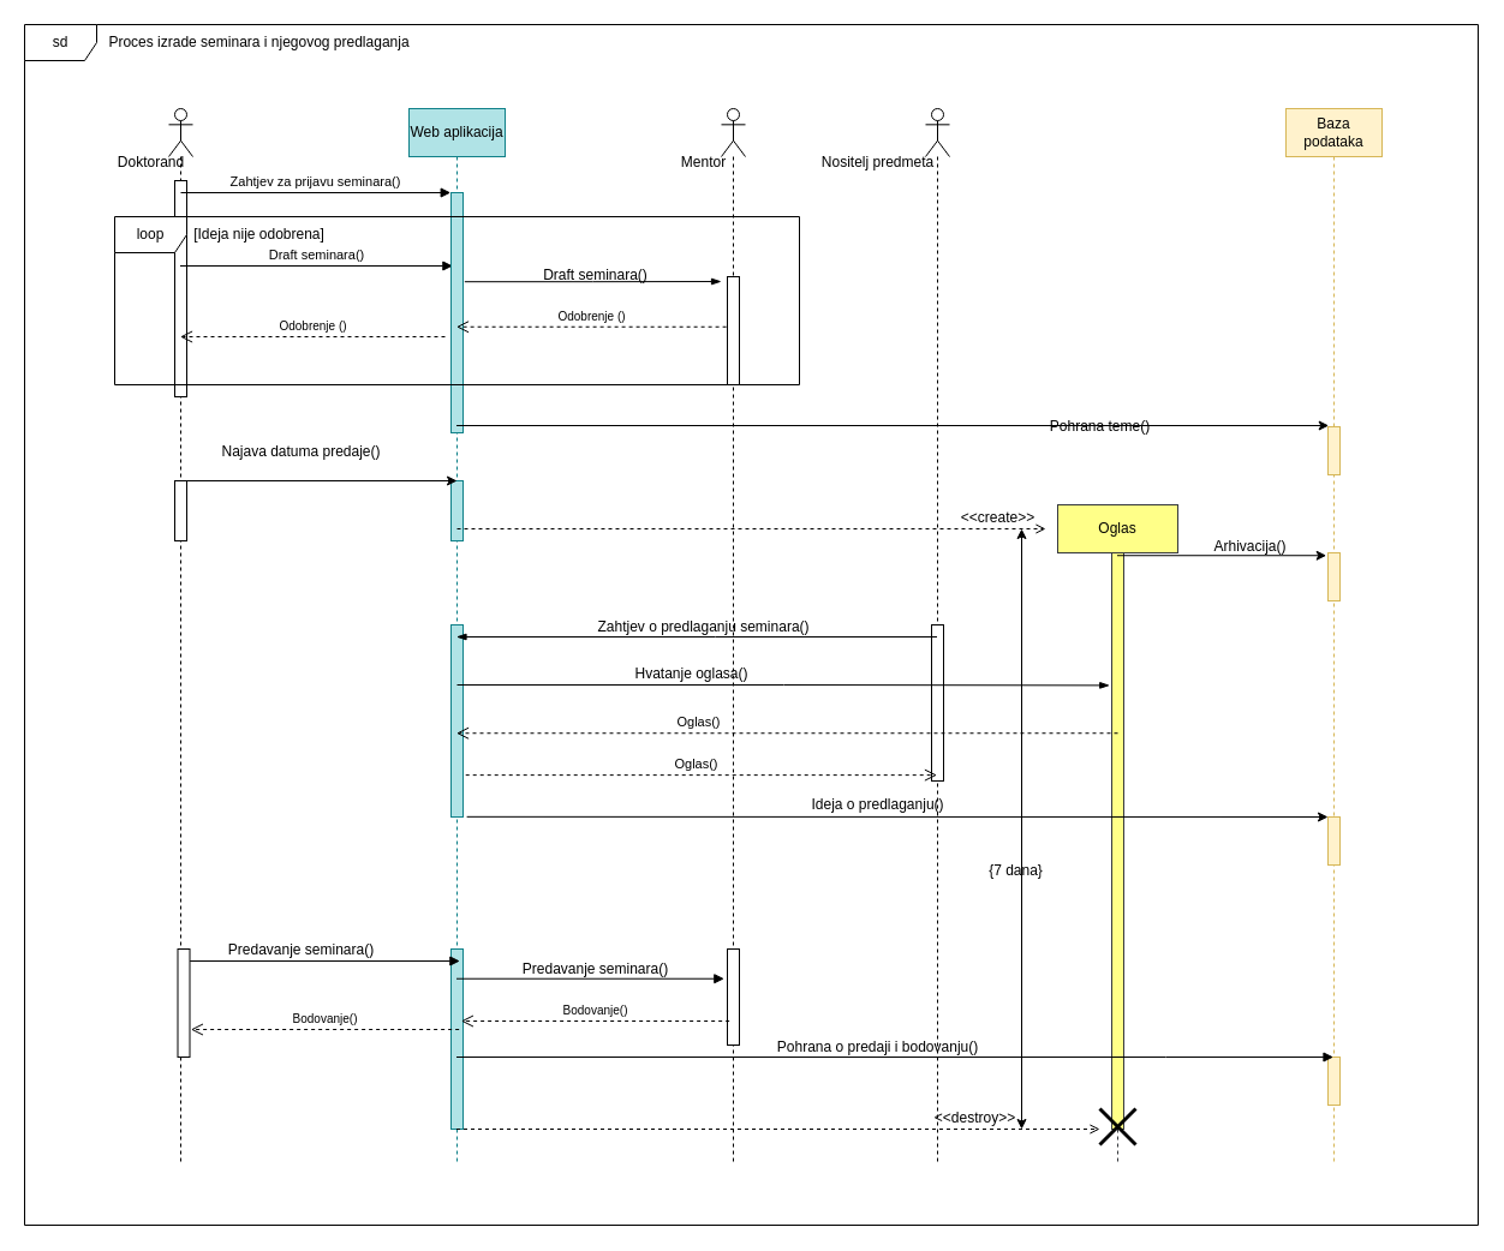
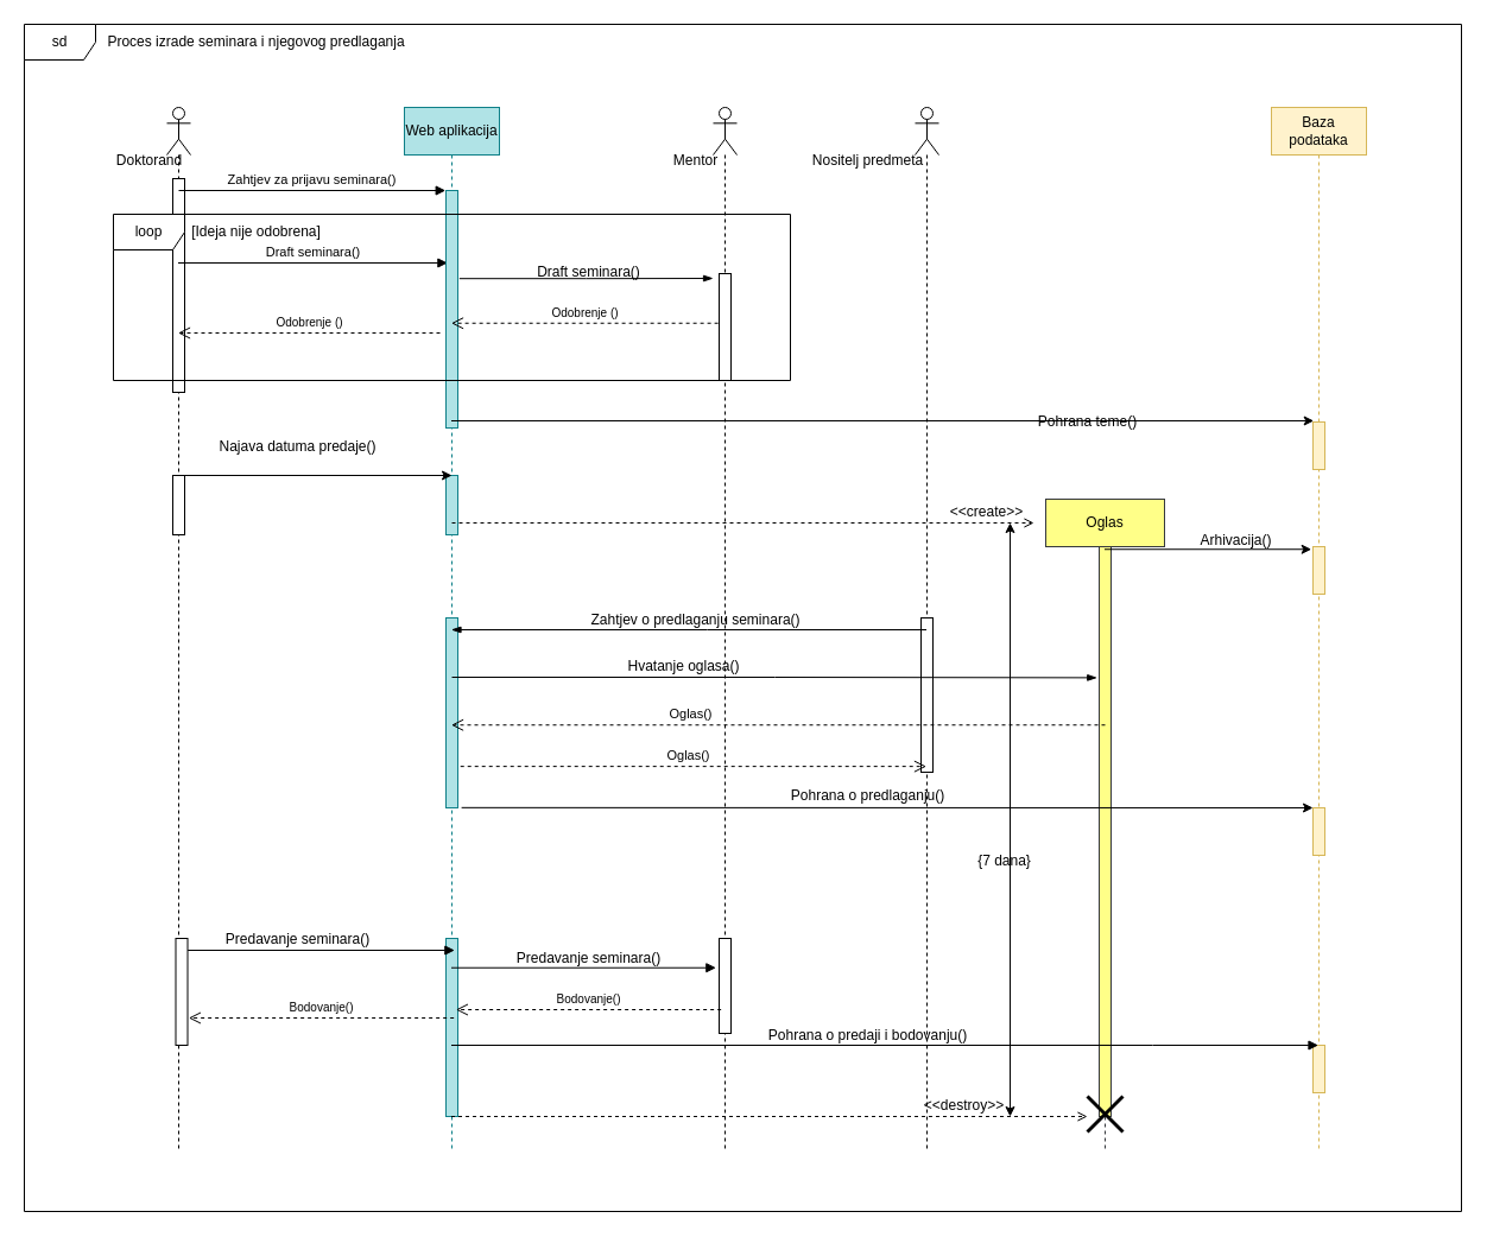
  <mxCell id="0" />
  <mxCell id="1" parent="0" />
  <mxCell id="2" value="sd" style="shape=umlFrame;whiteSpace=wrap;html=1;gradientColor=none;fillColor=default;strokeColor=default;swimlaneFillColor=default;" vertex="1" parent="1"><mxGeometry x="20" y="20" width="1210" height="1000" as="geometry" /></mxCell>
  <mxCell id="3" value="&lt;br&gt;" style="shape=umlLifeline;participant=umlActor;perimeter=lifelinePerimeter;whiteSpace=wrap;html=1;container=1;collapsible=0;recursiveResize=0;verticalAlign=top;spacingTop=36;outlineConnect=0;size=40;" parent="1" vertex="1"><mxGeometry x="140" y="90" width="20" height="880" as="geometry" /></mxCell>
  <mxCell id="4" value="" style="html=1;points=[];perimeter=orthogonalPerimeter;" parent="3" vertex="1"><mxGeometry x="5" y="60" width="10" height="180" as="geometry" /></mxCell>
  <mxCell id="5" value="Doktorand" style="text;html=1;align=center;verticalAlign=middle;resizable=0;points=[];autosize=1;strokeColor=none;fillColor=none;" parent="3" vertex="1"><mxGeometry x="-55" y="30" width="80" height="30" as="geometry" /></mxCell>
  <mxCell id="6" value="" style="html=1;points=[];perimeter=orthogonalPerimeter;strokeColor=default;fillColor=default;gradientColor=none;" vertex="1" parent="3"><mxGeometry x="7.5" y="700" width="10" height="90" as="geometry" /></mxCell>
  <mxCell id="7" value="" style="html=1;points=[];perimeter=orthogonalPerimeter;strokeColor=default;fillColor=default;gradientColor=none;" vertex="1" parent="3"><mxGeometry x="5" y="310" width="10" height="50" as="geometry" /></mxCell>
  <mxCell id="8" value="Baza podataka" style="shape=umlLifeline;perimeter=lifelinePerimeter;whiteSpace=wrap;html=1;container=1;collapsible=0;recursiveResize=0;outlineConnect=0;fillColor=#fff2cc;strokeColor=#d6b656;" parent="1" vertex="1"><mxGeometry x="1070" y="90" width="80" height="880" as="geometry" /></mxCell>
  <mxCell id="9" value="" style="html=1;points=[];perimeter=orthogonalPerimeter;labelBackgroundColor=none;fontSize=12;fillColor=#fff2cc;strokeColor=#d6b656;" parent="8" vertex="1"><mxGeometry x="35" y="265" width="10" height="40" as="geometry" /></mxCell>
  <mxCell id="10" value="" style="html=1;points=[];perimeter=orthogonalPerimeter;labelBackgroundColor=none;fontSize=12;fillColor=#fff2cc;strokeColor=#d6b656;" vertex="1" parent="8"><mxGeometry x="35" y="790" width="10" height="40" as="geometry" /></mxCell>
  <mxCell id="11" value="" style="html=1;points=[];perimeter=orthogonalPerimeter;labelBackgroundColor=none;fontSize=12;fillColor=#fff2cc;strokeColor=#d6b656;" vertex="1" parent="8"><mxGeometry x="35" y="370" width="10" height="40" as="geometry" /></mxCell>
  <mxCell id="12" value="" style="html=1;points=[];perimeter=orthogonalPerimeter;labelBackgroundColor=none;fontSize=12;fillColor=#fff2cc;strokeColor=#d6b656;" vertex="1" parent="8"><mxGeometry x="35" y="590" width="10" height="40" as="geometry" /></mxCell>
  <mxCell id="13" value="Draft seminara()" style="html=1;verticalAlign=bottom;endArrow=block;rounded=0;entryX=0.14;entryY=0.305;entryDx=0;entryDy=0;entryPerimeter=0;" parent="1" source="3" target="15" edge="1"><mxGeometry width="80" relative="1" as="geometry"><mxPoint x="157.5" y="160" as="sourcePoint" /><mxPoint x="252.5" y="160" as="targetPoint" /></mxGeometry></mxCell>
  <mxCell id="14" value="Web aplikacija" style="shape=umlLifeline;perimeter=lifelinePerimeter;whiteSpace=wrap;html=1;container=1;collapsible=0;recursiveResize=0;outlineConnect=0;labelBackgroundColor=none;fontSize=12;fillColor=#b0e3e6;strokeColor=#0e8088;" parent="1" vertex="1"><mxGeometry x="340" y="90" width="80" height="880" as="geometry" /></mxCell>
  <mxCell id="15" value="" style="html=1;points=[];perimeter=orthogonalPerimeter;labelBackgroundColor=none;fontSize=12;fillColor=#b0e3e6;strokeColor=#0e8088;" parent="14" vertex="1"><mxGeometry x="35" y="70" width="10" height="200" as="geometry" /></mxCell>
  <mxCell id="16" value="" style="html=1;points=[];perimeter=orthogonalPerimeter;fillColor=#b0e3e6;strokeColor=#0e8088;" vertex="1" parent="14"><mxGeometry x="35" y="700" width="10" height="150" as="geometry" /></mxCell>
  <mxCell id="17" value="" style="html=1;points=[];perimeter=orthogonalPerimeter;fillColor=#b0e3e6;strokeColor=#0e8088;" vertex="1" parent="14"><mxGeometry x="35" y="430" width="10" height="160" as="geometry" /></mxCell>
  <mxCell id="18" value="" style="html=1;points=[];perimeter=orthogonalPerimeter;strokeColor=#0e8088;fillColor=#b0e3e6;" vertex="1" parent="14"><mxGeometry x="35" y="310" width="10" height="50" as="geometry" /></mxCell>
  <mxCell id="19" value="Odobrenje ()" style="html=1;verticalAlign=bottom;endArrow=open;dashed=1;endSize=8;rounded=0;fontSize=10;exitX=-0.089;exitY=0.464;exitDx=0;exitDy=0;exitPerimeter=0;" parent="1" source="21" target="14" edge="1"><mxGeometry relative="1" as="geometry"><mxPoint x="380" y="211" as="sourcePoint" /><mxPoint x="380" y="232" as="targetPoint" /></mxGeometry></mxCell>
  <mxCell id="20" value="" style="shape=umlLifeline;participant=umlActor;perimeter=lifelinePerimeter;whiteSpace=wrap;html=1;container=1;collapsible=0;recursiveResize=0;verticalAlign=top;spacingTop=36;outlineConnect=0;" vertex="1" parent="1"><mxGeometry x="600" y="90" width="20" height="880" as="geometry" /></mxCell>
  <mxCell id="21" value="" style="html=1;points=[];perimeter=orthogonalPerimeter;" vertex="1" parent="20"><mxGeometry x="5" y="140" width="10" height="90" as="geometry" /></mxCell>
  <mxCell id="22" value="" style="html=1;points=[];perimeter=orthogonalPerimeter;" vertex="1" parent="20"><mxGeometry x="5" y="700" width="10" height="80" as="geometry" /></mxCell>
  <mxCell id="23" value="Mentor" style="text;html=1;align=center;verticalAlign=middle;resizable=0;points=[];autosize=1;strokeColor=none;fillColor=none;" vertex="1" parent="1"><mxGeometry x="555" y="120" width="60" height="30" as="geometry" /></mxCell>
  <mxCell id="24" value="" style="edgeStyle=elbowEdgeStyle;fontSize=12;html=1;endArrow=blockThin;endFill=1;rounded=0;exitX=1.133;exitY=0.371;exitDx=0;exitDy=0;exitPerimeter=0;" edge="1" parent="1" source="15"><mxGeometry width="160" relative="1" as="geometry"><mxPoint x="390" y="257" as="sourcePoint" /><mxPoint x="600" y="234" as="targetPoint" /></mxGeometry></mxCell>
  <mxCell id="25" value="Draft seminara()" style="text;html=1;align=center;verticalAlign=middle;resizable=0;points=[];autosize=1;strokeColor=none;fillColor=none;" vertex="1" parent="1"><mxGeometry x="440" y="214" width="110" height="30" as="geometry" /></mxCell>
  <mxCell id="26" value="loop" style="shape=umlFrame;whiteSpace=wrap;html=1;" vertex="1" parent="1"><mxGeometry x="95" y="180" width="570" height="140" as="geometry" /></mxCell>
  <mxCell id="27" value="Odobrenje ()" style="html=1;verticalAlign=bottom;endArrow=open;dashed=1;endSize=8;rounded=0;fontSize=10;" edge="1" parent="1" target="3"><mxGeometry relative="1" as="geometry"><mxPoint x="370" y="280" as="sourcePoint" /><mxPoint x="150" y="242" as="targetPoint" /></mxGeometry></mxCell>
  <mxCell id="28" value="[Ideja nije odobrena]" style="text;html=1;align=center;verticalAlign=middle;resizable=0;points=[];autosize=1;strokeColor=none;fillColor=none;" vertex="1" parent="1"><mxGeometry x="150" y="180" width="130" height="30" as="geometry" /></mxCell>
  <mxCell id="29" value="Zahtjev za prijavu seminara()" style="html=1;verticalAlign=bottom;endArrow=block;rounded=0;exitX=0.98;exitY=0.186;exitDx=0;exitDy=0;exitPerimeter=0;" edge="1" parent="1"><mxGeometry width="80" relative="1" as="geometry"><mxPoint x="150" y="160" as="sourcePoint" /><mxPoint x="374.7" y="160" as="targetPoint" /></mxGeometry></mxCell>
  <mxCell id="30" value="" style="endArrow=classic;html=1;rounded=0;fontSize=15;fontColor=#000000;entryX=0.067;entryY=-0.025;entryDx=0;entryDy=0;entryPerimeter=0;" parent="1" source="14" target="9" edge="1"><mxGeometry width="50" height="50" relative="1" as="geometry"><mxPoint x="485.48" y="346.16" as="sourcePoint" /><mxPoint x="400" y="290" as="targetPoint" /><Array as="points" /></mxGeometry></mxCell>
  <mxCell id="31" value="" style="shape=umlLifeline;participant=umlActor;perimeter=lifelinePerimeter;whiteSpace=wrap;html=1;container=1;collapsible=0;recursiveResize=0;verticalAlign=top;spacingTop=36;outlineConnect=0;" vertex="1" parent="1"><mxGeometry x="770" y="90" width="20" height="880" as="geometry" /></mxCell>
  <mxCell id="32" value="" style="html=1;points=[];perimeter=orthogonalPerimeter;" vertex="1" parent="31"><mxGeometry x="5" y="430" width="10" height="130" as="geometry" /></mxCell>
  <mxCell id="33" value="Nositelj predmeta&lt;br&gt;" style="text;html=1;align=center;verticalAlign=middle;resizable=0;points=[];autosize=1;strokeColor=none;fillColor=none;" vertex="1" parent="1"><mxGeometry x="670" y="120" width="120" height="30" as="geometry" /></mxCell>
  <mxCell id="34" value="Pohrana teme()" style="text;html=1;align=center;verticalAlign=middle;resizable=0;points=[];autosize=1;strokeColor=none;fillColor=none;" vertex="1" parent="1"><mxGeometry x="860" y="340" width="110" height="30" as="geometry" /></mxCell>
  <mxCell id="35" value="Predavanje seminara()" style="text;html=1;align=center;verticalAlign=middle;resizable=0;points=[];autosize=1;strokeColor=none;fillColor=none;" vertex="1" parent="1"><mxGeometry x="180" y="776" width="140" height="30" as="geometry" /></mxCell>
  <mxCell id="36" value="" style="html=1;verticalAlign=bottom;endArrow=block;rounded=0;exitX=0.98;exitY=0.186;exitDx=0;exitDy=0;exitPerimeter=0;" edge="1" parent="1"><mxGeometry width="80" relative="1" as="geometry"><mxPoint x="157.65" y="800" as="sourcePoint" /><mxPoint x="382.35" y="800" as="targetPoint" /></mxGeometry></mxCell>
  <mxCell id="37" value="Bodovanje()" style="html=1;verticalAlign=bottom;endArrow=open;dashed=1;endSize=8;rounded=0;fontSize=10;exitX=-0.22;exitY=0.2;exitDx=0;exitDy=0;exitPerimeter=0;" edge="1" parent="1"><mxGeometry relative="1" as="geometry"><mxPoint x="606.65" y="850" as="sourcePoint" /><mxPoint x="383.35" y="850" as="targetPoint" /></mxGeometry></mxCell>
  <mxCell id="38" value="Bodovanje()" style="html=1;verticalAlign=bottom;endArrow=open;dashed=1;endSize=8;rounded=0;fontSize=10;exitX=-0.22;exitY=0.2;exitDx=0;exitDy=0;exitPerimeter=0;" edge="1" parent="1"><mxGeometry relative="1" as="geometry"><mxPoint x="381.65" y="857" as="sourcePoint" /><mxPoint x="158.35" y="857" as="targetPoint" /></mxGeometry></mxCell>
  <mxCell id="39" value="" style="html=1;verticalAlign=bottom;endArrow=block;rounded=0;entryX=-0.267;entryY=0.309;entryDx=0;entryDy=0;entryPerimeter=0;" edge="1" parent="1" source="14" target="22"><mxGeometry width="80" relative="1" as="geometry"><mxPoint x="380" y="420" as="sourcePoint" /><mxPoint x="604.7" y="420" as="targetPoint" /></mxGeometry></mxCell>
  <mxCell id="40" value="Predavanje seminara()" style="text;html=1;align=center;verticalAlign=middle;resizable=0;points=[];autosize=1;strokeColor=none;fillColor=none;" vertex="1" parent="1"><mxGeometry x="425" y="792" width="140" height="30" as="geometry" /></mxCell>
  <mxCell id="41" value="Oglas" style="shape=umlLifeline;perimeter=lifelinePerimeter;whiteSpace=wrap;html=1;container=1;collapsible=0;recursiveResize=0;outlineConnect=0;fillColor=#ffff88;strokeColor=#36393d;" vertex="1" parent="1"><mxGeometry x="880" y="420" width="100" height="550" as="geometry" /></mxCell>
  <mxCell id="42" value="" style="html=1;points=[];perimeter=orthogonalPerimeter;fillColor=#ffff88;strokeColor=#36393d;" vertex="1" parent="41"><mxGeometry x="45" y="40" width="10" height="480" as="geometry" /></mxCell>
  <mxCell id="43" value="" style="shape=umlDestroy;whiteSpace=wrap;html=1;strokeWidth=3;strokeColor=default;fillColor=default;gradientColor=none;" vertex="1" parent="41"><mxGeometry x="35" y="503" width="30" height="30" as="geometry" /></mxCell>
  <mxCell id="44" value="&amp;lt;&amp;lt;destroy&amp;gt;&amp;gt;" style="html=1;verticalAlign=bottom;labelBackgroundColor=none;endArrow=open;endFill=0;dashed=1;rounded=0;fontSize=12;fontColor=#000000;" edge="1" parent="41" source="14"><mxGeometry x="0.608" width="160" relative="1" as="geometry"><mxPoint x="-125" y="520" as="sourcePoint" /><mxPoint x="35" y="520" as="targetPoint" /><mxPoint as="offset" /></mxGeometry></mxCell>
  <mxCell id="45" value="" style="html=1;verticalAlign=bottom;endArrow=block;rounded=0;" edge="1" parent="1" source="14" target="8"><mxGeometry width="80" relative="1" as="geometry"><mxPoint x="782.95" y="630" as="sourcePoint" /><mxPoint x="387.05" y="630" as="targetPoint" /><Array as="points"><mxPoint x="970" y="880" /></Array></mxGeometry></mxCell>
  <mxCell id="46" value="Proces izrade seminara i njegovog predlaganja" style="text;html=1;align=center;verticalAlign=middle;resizable=0;points=[];autosize=1;strokeColor=none;fillColor=none;" vertex="1" parent="1"><mxGeometry y="20" width="270" height="30" as="geometry" x="80" /></mxCell>
  <mxCell id="47" value="Pohrana o predaji i bodovanju()" style="text;html=1;align=center;verticalAlign=middle;resizable=0;points=[];autosize=1;strokeColor=none;fillColor=none;" vertex="1" parent="1"><mxGeometry x="635" y="857" width="190" height="30" as="geometry" /></mxCell>
  <mxCell id="48" value="&amp;lt;&amp;lt;create&amp;gt;&amp;gt;" style="html=1;verticalAlign=bottom;labelBackgroundColor=none;endArrow=open;endFill=0;dashed=1;rounded=0;fontSize=12;fontColor=#000000;" edge="1" parent="1"><mxGeometry x="0.837" width="160" relative="1" as="geometry"><mxPoint x="380" y="440" as="sourcePoint" /><mxPoint x="870" y="440" as="targetPoint" /><mxPoint as="offset" /></mxGeometry></mxCell>
  <mxCell id="49" value="" style="endArrow=classic;html=1;rounded=0;fontSize=15;fontColor=#000000;entryX=-0.133;entryY=0.056;entryDx=0;entryDy=0;entryPerimeter=0;" edge="1" parent="1" source="41" target="11"><mxGeometry width="50" height="50" relative="1" as="geometry"><mxPoint x="670" y="430" as="sourcePoint" /><mxPoint x="1040" y="460" as="targetPoint" /></mxGeometry></mxCell>
  <mxCell id="50" value="Arhivacija()" style="text;html=1;align=center;verticalAlign=middle;resizable=0;points=[];autosize=1;strokeColor=none;fillColor=none;" vertex="1" parent="1"><mxGeometry x="1000" y="440" width="80" height="30" as="geometry" /></mxCell>
  <mxCell id="51" value="" style="endArrow=classic;html=1;rounded=0;fontSize=15;fontColor=#000000;exitX=1.311;exitY=0.999;exitDx=0;exitDy=0;exitPerimeter=0;" edge="1" parent="1" source="17" target="12"><mxGeometry width="50" height="50" relative="1" as="geometry"><mxPoint x="670" y="580" as="sourcePoint" /><mxPoint x="720" y="530" as="targetPoint" /></mxGeometry></mxCell>
- <mxCell id="52" value="Ideja o predlaganju()" style="text;html=1;align=center;verticalAlign=middle;resizable=0;points=[];autosize=1;strokeColor=none;fillColor=none;" vertex="1" parent="1"><mxGeometry x="655" y="655" width="150" height="30" as="geometry" /></mxCell>
+ <mxCell id="52" value="Pohrana o predlaganju()" style="text;html=1;align=center;verticalAlign=middle;resizable=0;points=[];autosize=1;strokeColor=none;fillColor=none;" vertex="1" parent="1"><mxGeometry x="655" y="655" width="150" height="30" as="geometry" /></mxCell>
  <mxCell id="53" value="" style="edgeStyle=elbowEdgeStyle;fontSize=12;html=1;endArrow=blockThin;endFill=1;rounded=0;" edge="1" parent="1" source="31" target="14"><mxGeometry width="160" relative="1" as="geometry"><mxPoint x="750" y="520" as="sourcePoint" /><mxPoint x="700" y="550" as="targetPoint" /></mxGeometry></mxCell>
  <mxCell id="54" value="Zahtjev o predlaganju seminara()" style="text;html=1;align=center;verticalAlign=middle;resizable=0;points=[];autosize=1;strokeColor=none;fillColor=none;" vertex="1" parent="1"><mxGeometry x="485" y="507" width="200" height="30" as="geometry" /></mxCell>
  <mxCell id="55" value="" style="edgeStyle=elbowEdgeStyle;fontSize=12;html=1;endArrow=blockThin;endFill=1;rounded=0;entryX=-0.178;entryY=0.23;entryDx=0;entryDy=0;entryPerimeter=0;" edge="1" parent="1" target="42"><mxGeometry width="160" relative="1" as="geometry"><mxPoint x="380" y="570" as="sourcePoint" /><mxPoint x="540" y="570" as="targetPoint" /></mxGeometry></mxCell>
  <mxCell id="56" value="Hvatanje oglasa()" style="text;html=1;align=center;verticalAlign=middle;resizable=0;points=[];autosize=1;strokeColor=none;fillColor=none;" vertex="1" parent="1"><mxGeometry x="515" y="546" width="120" height="30" as="geometry" /></mxCell>
  <mxCell id="57" value="Oglas()" style="html=1;verticalAlign=bottom;endArrow=open;dashed=1;endSize=8;rounded=0;exitX=1.222;exitY=0.782;exitDx=0;exitDy=0;exitPerimeter=0;" edge="1" parent="1" source="17" target="31"><mxGeometry x="-0.017" relative="1" as="geometry"><mxPoint x="885.61" y="740" as="sourcePoint" /><mxPoint x="339.999" y="740" as="targetPoint" /><mxPoint x="-1" as="offset" /></mxGeometry></mxCell>
  <mxCell id="58" value="Oglas()" style="html=1;verticalAlign=bottom;endArrow=open;dashed=1;endSize=8;rounded=0;exitX=0.5;exitY=0.313;exitDx=0;exitDy=0;exitPerimeter=0;" edge="1" parent="1" source="42" target="14"><mxGeometry x="0.265" relative="1" as="geometry"><mxPoint x="925" y="633" as="sourcePoint" /><mxPoint x="845" y="633" as="targetPoint" /><mxPoint x="-1" as="offset" /></mxGeometry></mxCell>
  <mxCell id="59" value="" style="endArrow=classic;html=1;rounded=0;fontSize=15;fontColor=#000000;" edge="1" parent="1" source="3"><mxGeometry width="50" height="50" relative="1" as="geometry"><mxPoint x="190" y="400" as="sourcePoint" /><mxPoint x="380" y="400" as="targetPoint" /></mxGeometry></mxCell>
  <mxCell id="60" value="Najava datuma predaje()" style="text;html=1;align=center;verticalAlign=middle;resizable=0;points=[];autosize=1;strokeColor=none;fillColor=none;" vertex="1" parent="1"><mxGeometry x="170" y="361" width="160" height="30" as="geometry" /></mxCell>
  <mxCell id="61" value="" style="endArrow=classic;startArrow=classic;html=1;rounded=0;" edge="1" parent="1"><mxGeometry width="50" height="50" relative="1" as="geometry"><mxPoint x="850" y="940" as="sourcePoint" /><mxPoint x="850" y="440" as="targetPoint" /></mxGeometry></mxCell>
  <mxCell id="62" value="{7 dana}" style="text;html=1;align=center;verticalAlign=middle;resizable=0;points=[];autosize=1;" vertex="1" parent="1"><mxGeometry x="810" y="710" width="70" height="30" as="geometry" /></mxCell>
